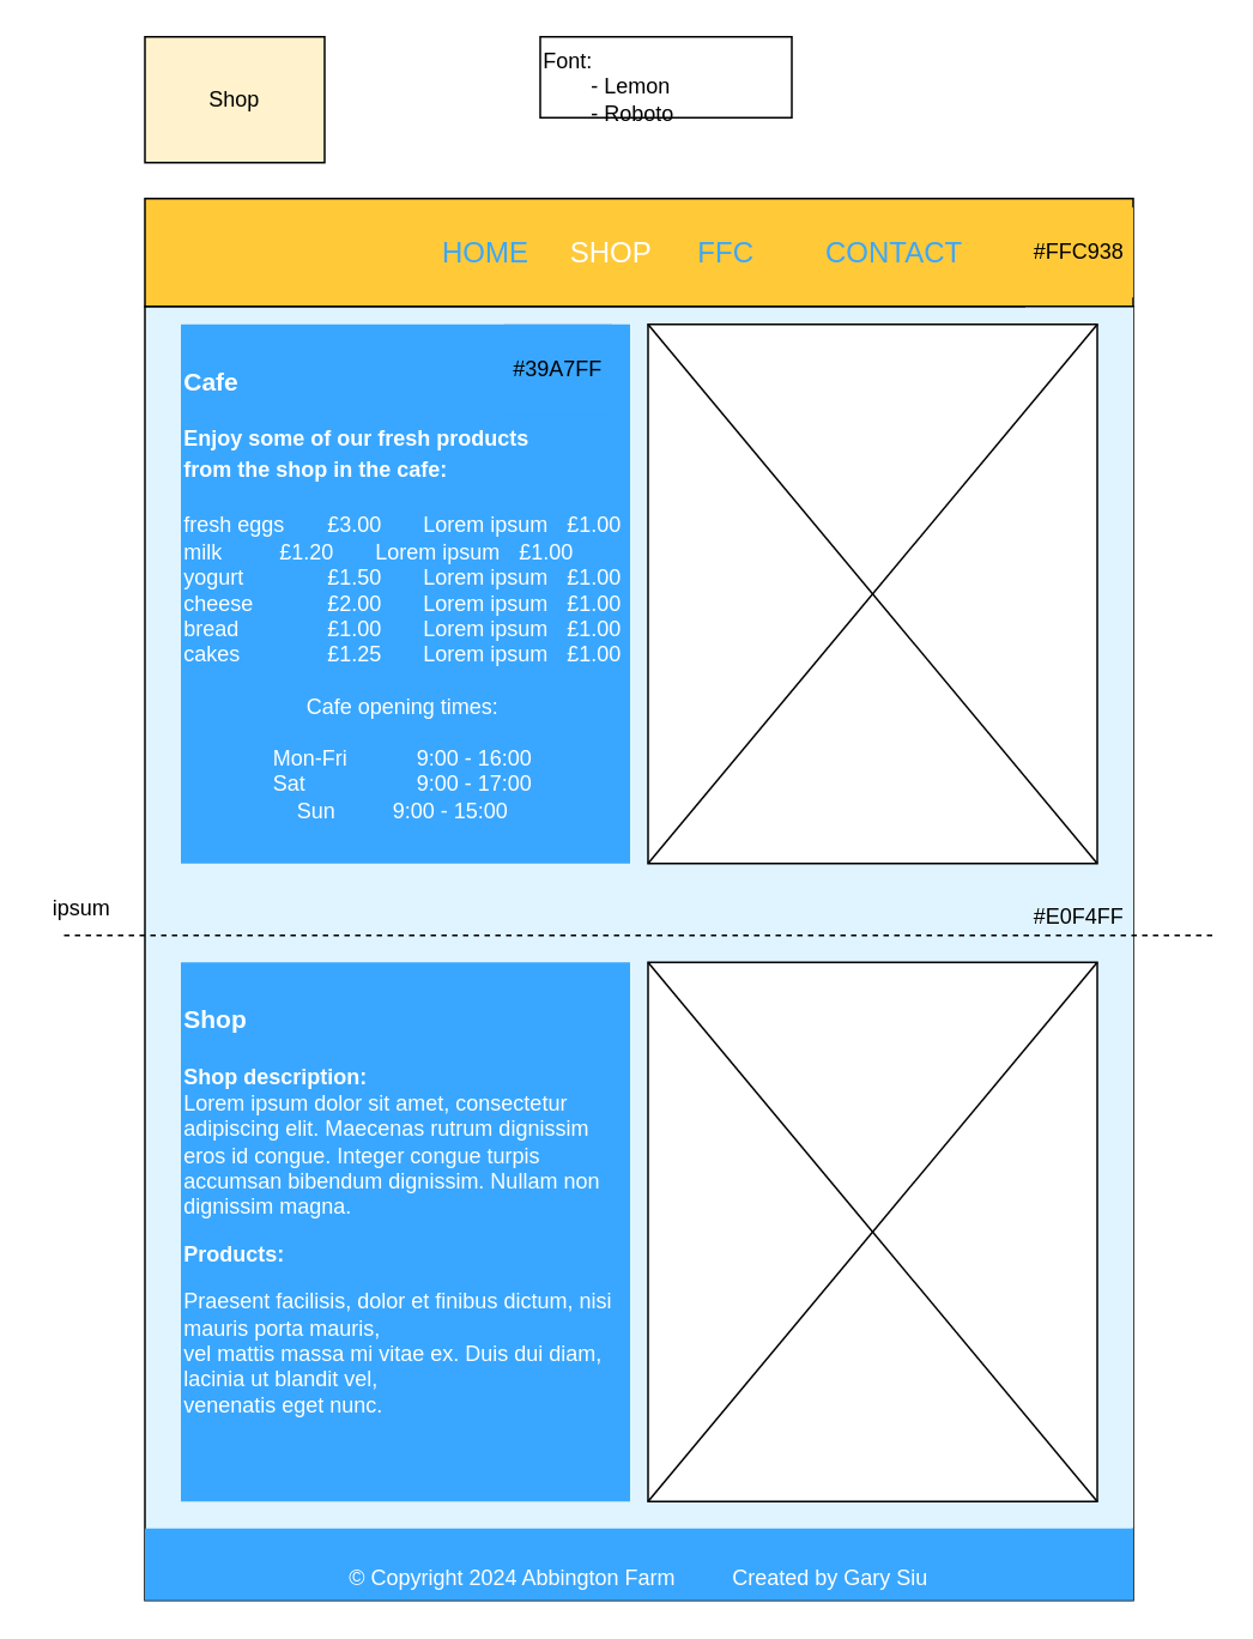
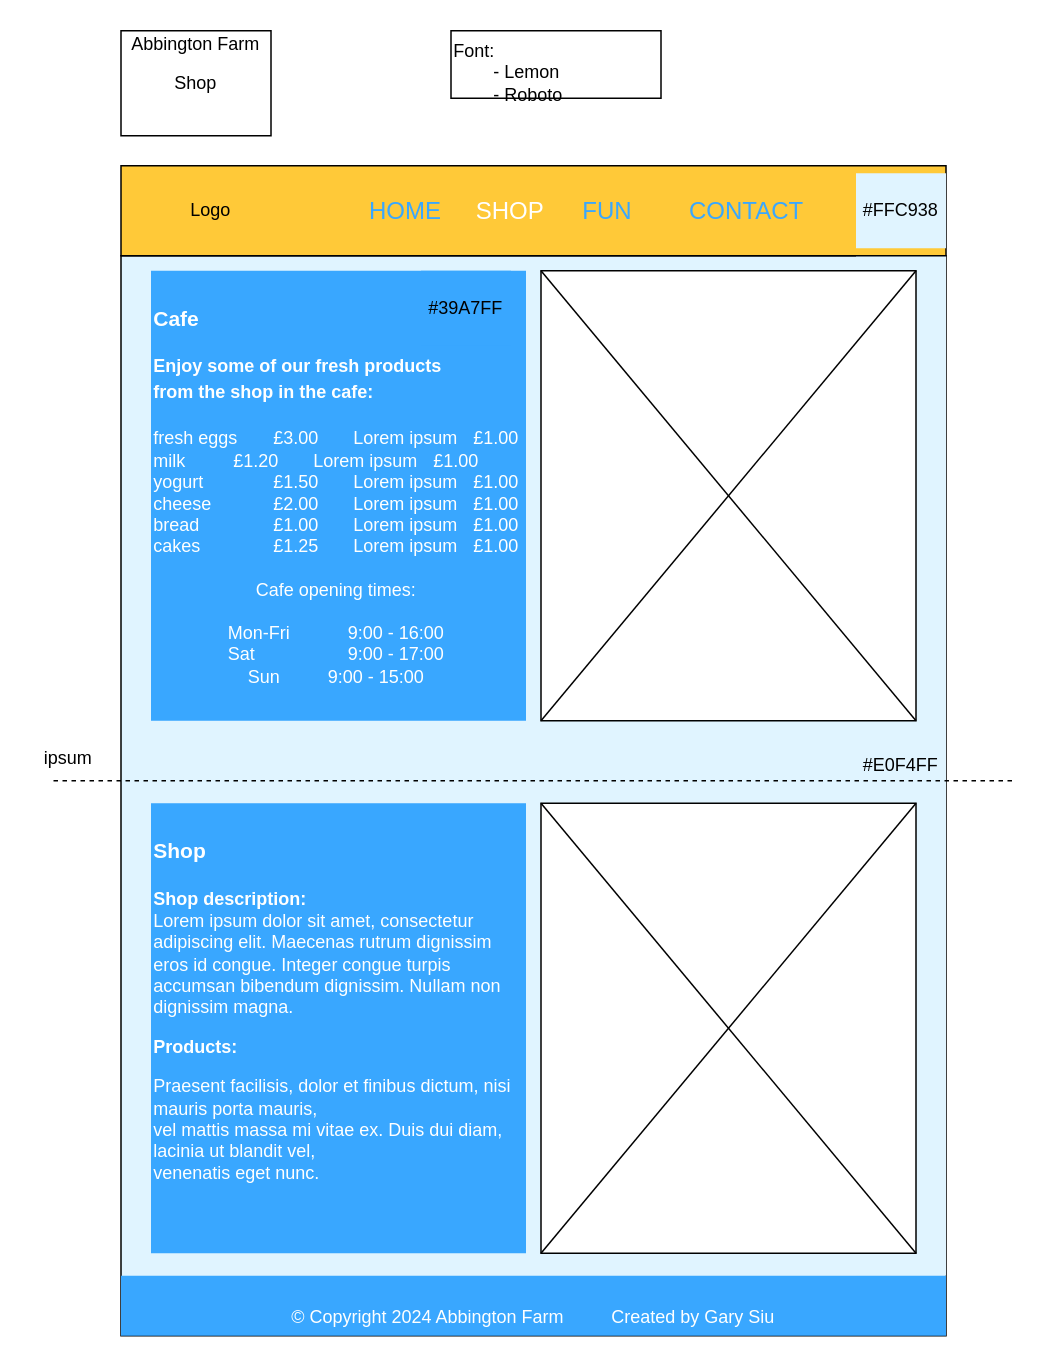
  <mxCell id="0" />
  <mxCell id="1" parent="0" />
  <mxCell id="2" value="" style="rounded=0;whiteSpace=wrap;html=1;fillColor=#E0F4FF;" parent="1" vertex="1"><mxGeometry x="80" y="170" width="550" height="720" as="geometry" /></mxCell>
  <mxCell id="3" value="#E0F4FF" style="rounded=0;whiteSpace=wrap;html=1;strokeColor=none;fillColor=#E0F4FF;" parent="1" vertex="1"><mxGeometry x="570" y="170" width="60" height="680" as="geometry" /></mxCell>
- <mxCell id="4" value="&lt;div align=&quot;left&quot; style=&quot;font-size: 16px;&quot;&gt;&lt;font color=&quot;#39a7ff&quot; style=&quot;font-size: 16px;&quot;&gt;&lt;span style=&quot;white-space: pre;&quot;&gt;&#09;&lt;/span&gt;&lt;span style=&quot;white-space: pre;&quot;&gt;&#09;HOME&lt;/span&gt;&lt;/font&gt;&lt;font color=&quot;#39a7ff&quot; style=&quot;font-size: 16px;&quot;&gt; &lt;span style=&quot;white-space: pre;&quot;&gt;&#09;&lt;/span&gt;&lt;/font&gt;&lt;font color=&quot;#ffffff&quot;&gt;SHOP&lt;/font&gt;&lt;font color=&quot;#ffffff&quot; style=&quot;font-size: 16px;&quot;&gt; &lt;span style=&quot;white-space: pre;&quot;&gt;&#09;&lt;/span&gt;&lt;/font&gt;&lt;font color=&quot;#39a7ff&quot;&gt;FFC&lt;/font&gt;&lt;font color=&quot;#39a7ff&quot; style=&quot;font-size: 16px;&quot;&gt; &lt;span style=&quot;white-space: pre;&quot;&gt;&#09;CONTACT&lt;/span&gt;&lt;br style=&quot;font-size: 16px;&quot;&gt;&lt;/font&gt;&lt;/div&gt;" style="rounded=0;whiteSpace=wrap;html=1;fillColor=#FFC938;fontSize=16;fontColor=#416D19;" parent="1" vertex="1"><mxGeometry x="80" y="110" width="550" height="60" as="geometry" /></mxCell>
+ <mxCell id="4" value="&lt;div align=&quot;left&quot; style=&quot;font-size: 16px;&quot;&gt;&lt;font color=&quot;#39a7ff&quot; style=&quot;font-size: 16px;&quot;&gt;&lt;span style=&quot;white-space: pre;&quot;&gt;&#09;&lt;/span&gt;&lt;span style=&quot;white-space: pre;&quot;&gt;&#09;HOME&lt;/span&gt;&lt;/font&gt;&lt;font color=&quot;#39a7ff&quot; style=&quot;font-size: 16px;&quot;&gt; &lt;span style=&quot;white-space: pre;&quot;&gt;&#09;&lt;/span&gt;&lt;/font&gt;&lt;font color=&quot;#ffffff&quot;&gt;SHOP&lt;/font&gt;&lt;font color=&quot;#ffffff&quot; style=&quot;font-size: 16px;&quot;&gt; &lt;span style=&quot;white-space: pre;&quot;&gt;&#09;&lt;/span&gt;&lt;/font&gt;&lt;font color=&quot;#39a7ff&quot;&gt;FUN&lt;/font&gt;&lt;font color=&quot;#39a7ff&quot; style=&quot;font-size: 16px;&quot;&gt; &lt;span style=&quot;white-space: pre;&quot;&gt;&#09;CONTACT&lt;/span&gt;&lt;br style=&quot;font-size: 16px;&quot;&gt;&lt;/font&gt;&lt;/div&gt;" style="rounded=0;whiteSpace=wrap;html=1;fillColor=#FFC938;fontSize=16;fontColor=#416D19;" parent="1" vertex="1"><mxGeometry x="80" y="110" width="550" height="60" as="geometry" /></mxCell>
+ <mxCell id="5" value="Logo" style="rounded=0;whiteSpace=wrap;html=1;strokeColor=none;fillColor=none;" parent="1" vertex="1"><mxGeometry x="80" y="110" width="120" height="60" as="geometry" /></mxCell>
  <mxCell id="6" value="&lt;font color=&quot;#ffffff&quot; size=&quot;1&quot;&gt;&lt;b style=&quot;font-size: 14px;&quot;&gt;&lt;br&gt;Cafe&lt;br&gt;&lt;br&gt;&lt;/b&gt;&lt;/font&gt;&lt;font color=&quot;#ffffff&quot;&gt;&lt;b&gt;Enjoy some of our fresh products&lt;br&gt;from the shop in the cafe:&lt;/b&gt;&lt;font size=&quot;1&quot;&gt;&lt;b style=&quot;font-size: 14px;&quot;&gt;&lt;br&gt;&lt;br&gt;&lt;/b&gt;&lt;/font&gt;fresh eggs&lt;span style=&quot;white-space: pre;&quot;&gt;&#09;&lt;/span&gt;£3.00&lt;span style=&quot;white-space: pre;&quot;&gt;&#09;&lt;/span&gt;Lorem ipsum&lt;span style=&quot;white-space: pre;&quot;&gt;&#09;&lt;/span&gt;£1.00 &lt;br&gt;milk&lt;span style=&quot;white-space: pre;&quot;&gt;&#09;&lt;/span&gt;&lt;span style=&quot;white-space: pre;&quot;&gt;&#09;&lt;/span&gt;£1.20&lt;span style=&quot;white-space: pre;&quot;&gt;&#09;&lt;/span&gt;&lt;span style=&quot;white-space: pre;&quot;&gt;Lorem ipsum&lt;span style=&quot;white-space: pre;&quot;&gt;&#09;&lt;/span&gt;£1.00&lt;/span&gt;&lt;br&gt;yogurt&lt;span style=&quot;white-space: pre;&quot;&gt;&#09;&lt;/span&gt;&lt;span style=&quot;white-space: pre;&quot;&gt;&#09;&lt;/span&gt;£1.50&lt;span style=&quot;white-space: pre;&quot;&gt;&#09;&lt;/span&gt;Lorem ipsum&lt;span style=&quot;white-space: pre;&quot;&gt;&#09;&lt;/span&gt;£1.00&lt;br&gt;cheese&lt;span style=&quot;white-space: pre;&quot;&gt;&#09;&lt;/span&gt;&lt;span style=&quot;white-space: pre;&quot;&gt;&#09;&lt;/span&gt;£2.00&lt;span style=&quot;white-space: pre;&quot;&gt;&#09;&lt;/span&gt;Lorem ipsum&lt;span style=&quot;white-space: pre;&quot;&gt;&#09;&lt;/span&gt;£1.00&lt;br&gt;bread&lt;span style=&quot;white-space: pre;&quot;&gt;&#09;&lt;/span&gt;&lt;span style=&quot;white-space: pre;&quot;&gt;&#09;&lt;/span&gt;£1.00&lt;span style=&quot;white-space: pre;&quot;&gt;&#09;&lt;/span&gt;Lorem ipsum&lt;span style=&quot;white-space: pre;&quot;&gt;&#09;&lt;/span&gt;£1.00&lt;br&gt;cakes&lt;span style=&quot;white-space: pre;&quot;&gt;&#09;&lt;/span&gt;&lt;span style=&quot;white-space: pre;&quot;&gt;&#09;&lt;/span&gt;£1.25&lt;span style=&quot;white-space: pre;&quot;&gt;&#09;&lt;/span&gt;Lorem ipsum&lt;span style=&quot;white-space: pre;&quot;&gt;&#09;&lt;/span&gt;£1.00&lt;br&gt;&lt;br&gt;&lt;/font&gt;&lt;div align=&quot;center&quot;&gt;&lt;font color=&quot;#ffffff&quot;&gt;Cafe opening times:&lt;br&gt;&lt;br&gt;Mon-Fri&lt;span style=&quot;white-space: pre;&quot;&gt;&#09;&lt;/span&gt;&lt;span style=&quot;white-space: pre;&quot;&gt;&#09;&lt;/span&gt;9:00 - 16:00&lt;br&gt;Sat&lt;span style=&quot;white-space: pre;&quot;&gt;&#09;&lt;/span&gt;&lt;span style=&quot;white-space: pre;&quot;&gt;&#09;&lt;/span&gt;&lt;span style=&quot;white-space: pre;&quot;&gt;&#09;&lt;/span&gt;9:00 - 17:00&lt;br&gt;Sun&lt;span style=&quot;white-space: pre;&quot;&gt;&#09;&lt;/span&gt;&lt;span style=&quot;white-space: pre;&quot;&gt;&#09;&lt;/span&gt;9:00 - 15:00&lt;br&gt;&lt;/font&gt;&lt;/div&gt;&lt;font color=&quot;#ffffff&quot;&gt;&lt;br&gt;&lt;/font&gt;&lt;div&gt;&lt;font color=&quot;#ffffff&quot;&gt;&lt;br&gt;&lt;/font&gt;&lt;/div&gt;" style="rounded=0;html=1;verticalAlign=top;align=left;fillColor=#39A7FF;strokeColor=none;whiteSpace=wrap;" parent="1" vertex="1"><mxGeometry x="100" y="180" width="250" height="300" as="geometry" /></mxCell>
- <mxCell id="7" value="#FFC938" style="rounded=0;whiteSpace=wrap;html=1;fillColor=#FFC938;strokeColor=none;" parent="1" vertex="1"><mxGeometry x="570" y="115" width="60" height="50" as="geometry" /></mxCell>
+ <mxCell id="7" value="#FFC938" style="rounded=0;whiteSpace=wrap;html=1;fillColor=#e0f4ff;strokeColor=none;" parent="1" vertex="1"><mxGeometry x="570" y="115" width="60" height="50" as="geometry" /></mxCell>
  <mxCell id="8" value="" style="endArrow=none;dashed=1;html=1;rounded=0;" parent="1" edge="1"><mxGeometry width="50" height="50" relative="1" as="geometry"><mxPoint x="35" y="520" as="sourcePoint" /><mxPoint x="675" y="520" as="targetPoint" /></mxGeometry></mxCell>
  <mxCell id="9" value="ipsum" style="rounded=0;whiteSpace=wrap;html=1;strokeColor=none;fillColor=none;" parent="1" vertex="1"><mxGeometry x="20" y="490" width="50" height="30" as="geometry" /></mxCell>
  <mxCell id="10" value="#39A7FF" style="rounded=0;whiteSpace=wrap;html=1;fillColor=#39A7FF;strokeColor=none;" parent="1" vertex="1"><mxGeometry x="280" y="180" width="60" height="50" as="geometry" /></mxCell>
  <mxCell id="11" value="&lt;font color=&quot;#ffffff&quot; size=&quot;1&quot;&gt;&lt;b style=&quot;font-size: 14px;&quot;&gt;&lt;br&gt;Shop&lt;br&gt;&lt;br&gt;&lt;/b&gt;&lt;/font&gt;&lt;font color=&quot;#ffffff&quot;&gt;&lt;b&gt;Shop description:&lt;br&gt;&lt;/b&gt;&lt;/font&gt;&lt;div id=&quot;lipsum&quot;&gt;&lt;font color=&quot;#ffffff&quot;&gt;Lorem ipsum dolor sit amet, consectetur adipiscing elit. Maecenas rutrum dignissim eros id congue. Integer congue turpis accumsan bibendum dignissim. Nullam non dignissim magna.&lt;br&gt;&lt;/font&gt;&lt;p&gt;&lt;font color=&quot;#ffffff&quot;&gt;&lt;b&gt;Products:&lt;/b&gt;&lt;/font&gt;&lt;/p&gt;&lt;p&gt;&lt;font color=&quot;#ffffff&quot;&gt;Praesent facilisis, dolor et finibus dictum, nisi mauris porta mauris, &lt;br&gt;vel mattis massa mi vitae ex. Duis dui diam, lacinia ut blandit vel, &lt;br&gt;venenatis eget nunc.&lt;br&gt;&lt;/font&gt;&lt;/p&gt;&lt;/div&gt;&lt;font color=&quot;#ffffff&quot;&gt;&lt;br&gt;&lt;br&gt;&lt;/font&gt;&lt;div&gt;&lt;font color=&quot;#ffffff&quot;&gt;&lt;br&gt;&lt;/font&gt;&lt;/div&gt;" style="rounded=0;whiteSpace=wrap;html=1;verticalAlign=top;align=left;fillColor=#39A7FF;strokeColor=none;" parent="1" vertex="1"><mxGeometry x="100" y="535" width="250" height="300" as="geometry" /></mxCell>
  <mxCell id="12" value="Font:&lt;br&gt;&lt;span style=&quot;white-space: pre;&quot;&gt;&#09;&lt;/span&gt;- Lemon&lt;br&gt;&lt;span style=&quot;white-space: pre;&quot;&gt;&#09;&lt;/span&gt;- Roboto" style="rounded=0;whiteSpace=wrap;html=1;align=left;verticalAlign=top;fontStyle=0" parent="1" vertex="1"><mxGeometry x="300" y="20" width="140" height="45" as="geometry" /></mxCell>
  <mxCell id="13" value="" style="group" parent="1" vertex="1" connectable="0"><mxGeometry x="80" y="20" width="100" height="70" as="geometry" /></mxCell>
- <mxCell id="14" value="Shop" style="rounded=0;whiteSpace=wrap;html=1;align=center;verticalAlign=middle;fillColor=#fff2cc;" parent="13" vertex="1"><mxGeometry width="100" height="70" as="geometry" /></mxCell>
+ <mxCell id="14" value="Shop" style="rounded=0;whiteSpace=wrap;html=1;align=center;verticalAlign=middle;" parent="13" vertex="1"><mxGeometry width="100" height="70" as="geometry" /></mxCell>
+ <mxCell id="15" value="Abbington Farm" style="rounded=0;whiteSpace=wrap;html=1;strokeColor=none;fillColor=none;" parent="13" vertex="1"><mxGeometry x="5" width="90" height="17.5" as="geometry" /></mxCell>
  <mxCell id="16" value="&lt;font&gt;&lt;br&gt;&lt;/font&gt;&lt;p&gt;&lt;font&gt;© Copyright 2024 Abbington Farm&lt;span style=&quot;white-space: pre;&quot;&gt;&#09;&lt;/span&gt;&lt;span style=&quot;white-space: pre;&quot;&gt;&#09;&lt;/span&gt;Created by Gary Siu&lt;br&gt;&lt;/font&gt;&lt;/p&gt;" style="rounded=0;whiteSpace=wrap;html=1;verticalAlign=middle;align=center;fillColor=#39A7FF;strokeColor=none;fontColor=#FFFFFF;" parent="1" vertex="1"><mxGeometry x="80" y="850" width="550" height="40" as="geometry" /></mxCell>
  <mxCell id="17" value="" style="group" vertex="1" connectable="0" parent="1"><mxGeometry x="360" y="180" width="250" height="300" as="geometry" /></mxCell>
  <mxCell id="18" value="" style="rounded=0;whiteSpace=wrap;html=1;" parent="17" vertex="1"><mxGeometry width="250" height="300" as="geometry" /></mxCell>
  <mxCell id="19" value="" style="endArrow=none;html=1;rounded=0;exitX=0;exitY=0;exitDx=0;exitDy=0;entryX=1;entryY=1;entryDx=0;entryDy=0;" parent="17" source="18" target="18" edge="1"><mxGeometry width="50" height="50" relative="1" as="geometry"><mxPoint x="-40" y="280" as="sourcePoint" /><mxPoint x="10" y="230" as="targetPoint" /></mxGeometry></mxCell>
  <mxCell id="20" value="" style="endArrow=none;html=1;rounded=0;exitX=0;exitY=1;exitDx=0;exitDy=0;entryX=1;entryY=0;entryDx=0;entryDy=0;" parent="17" source="18" target="18" edge="1"><mxGeometry width="50" height="50" relative="1" as="geometry"><mxPoint x="-290.0" y="370" as="sourcePoint" /><mxPoint x="150" y="380" as="targetPoint" /></mxGeometry></mxCell>
  <mxCell id="21" value="" style="group" vertex="1" connectable="0" parent="1"><mxGeometry x="360" y="535" width="250" height="300" as="geometry" /></mxCell>
  <mxCell id="22" value="" style="rounded=0;whiteSpace=wrap;html=1;" vertex="1" parent="21"><mxGeometry width="250" height="300" as="geometry" /></mxCell>
  <mxCell id="23" value="" style="endArrow=none;html=1;rounded=0;exitX=0;exitY=0;exitDx=0;exitDy=0;entryX=1;entryY=1;entryDx=0;entryDy=0;" edge="1" parent="21" source="22" target="22"><mxGeometry width="50" height="50" relative="1" as="geometry"><mxPoint x="-40" y="280" as="sourcePoint" /><mxPoint x="10" y="230" as="targetPoint" /></mxGeometry></mxCell>
  <mxCell id="24" value="" style="endArrow=none;html=1;rounded=0;exitX=0;exitY=1;exitDx=0;exitDy=0;entryX=1;entryY=0;entryDx=0;entryDy=0;" edge="1" parent="21" source="22" target="22"><mxGeometry width="50" height="50" relative="1" as="geometry"><mxPoint x="-290.0" y="370" as="sourcePoint" /><mxPoint x="150" y="380" as="targetPoint" /></mxGeometry></mxCell>
